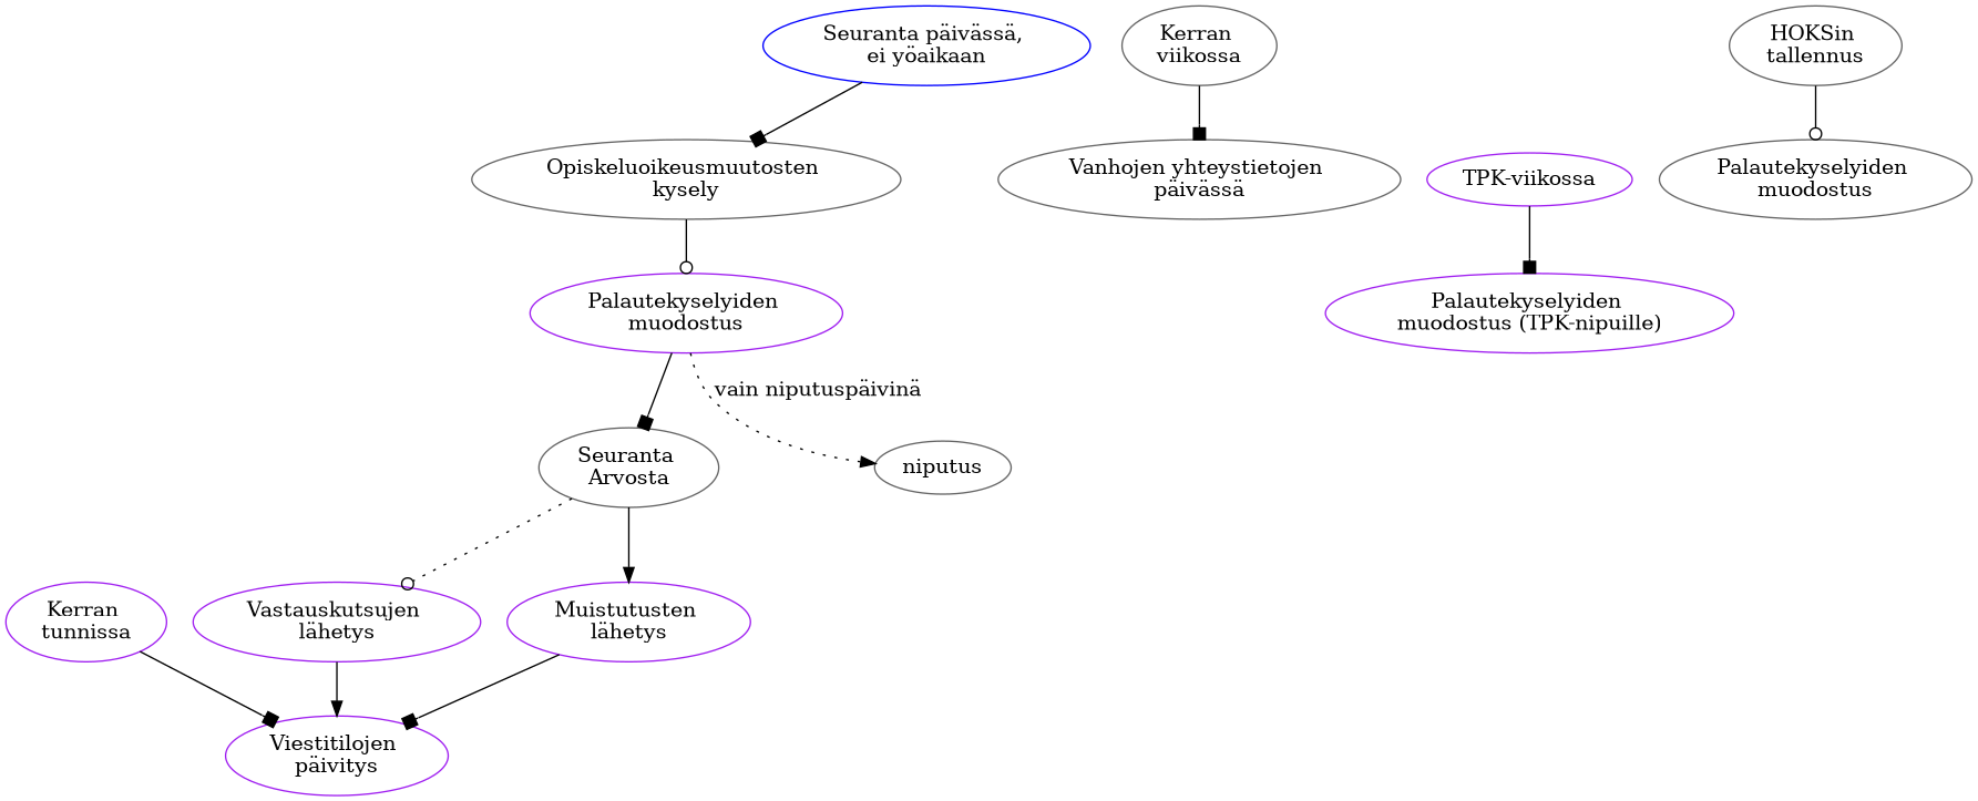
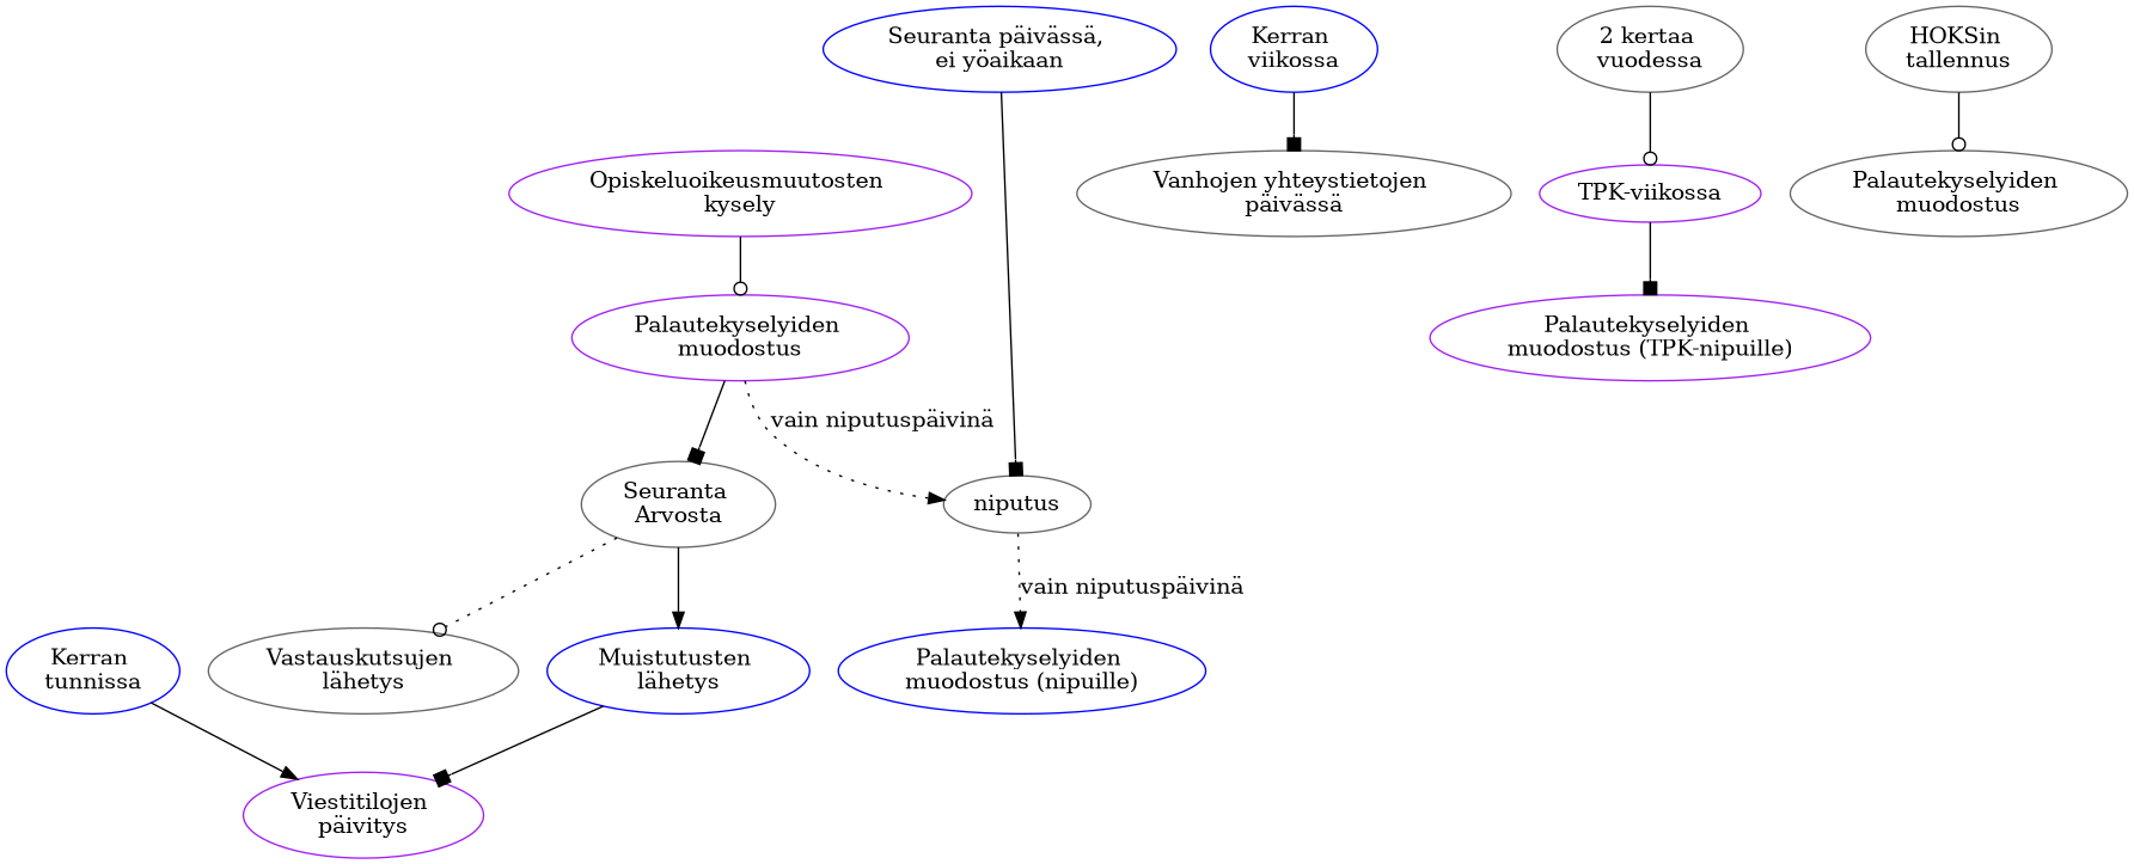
  digraph {
    node [color=gray40]
    edge [arrowhead=box]
-   n1 [color=purple label="Kerran \ntunnissa"]
+   n1 [color=blue label="Kerran \ntunnissa"]
    n2 [color=purple label="Viestitilojen \npäivitys"]
    n3 [color=blue label="Seuranta päivässä, \nei yöaikaan"]
-   n4 [label="Opiskeluoikeusmuutosten \nkysely"]
+   n4 [color=purple label="Opiskeluoikeusmuutosten \nkysely"]
    n5 [color=purple label="Palautekyselyiden \nmuodostus"]
-   n6 [label="Kerran \nviikossa"]
+   n6 [color=blue label="Kerran \nviikossa"]
    n7 [label="Vanhojen yhteystietojen \npäivässä"]
+   n8 [label="2 kertaa \nvuodessa"]
    n9 [color=purple label="TPK-viikossa"]
    n10 [color=purple label="Palautekyselyiden \nmuodostus (TPK-nipuille)"]
    n11 [label="HOKSin \ntallennus"]
    n12 [label="Palautekyselyiden \nmuodostus"]
    niputus
    n14 [label="Seuranta \nArvosta"]
-   n16 [color=purple label="Vastauskutsujen \nlähetys"]
-   n17 [color=purple label="Muistutusten \nlähetys"]
-   n1 -> n2
-   n3 -> n4
+   n15 [color=blue label="Palautekyselyiden \nmuodostus (nipuille)"]
+   n16 [label="Vastauskutsujen \nlähetys"]
+   n17 [color=blue label="Muistutusten \nlähetys"]
+   n1 -> n2 [arrowhead=normal]
+   n3 -> niputus
    n4 -> n5 [arrowhead=odot]
    n5 -> niputus [arrowhead=normal label="vain niputuspäivinä" style=dotted]
    n5 -> n14
    n6 -> n7
+   n8 -> n9 [arrowhead=odot]
    n9 -> n10
    n11 -> n12 [arrowhead=odot]
+   niputus -> n15 [arrowhead=normal label="vain niputuspäivinä" style=dotted]
    n14 -> n16 [arrowhead=odot style=dotted]
    n14 -> n17 [arrowhead=normal]
-   n16 -> n2 [arrowhead=normal]
    n17 -> n2
  }
